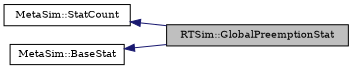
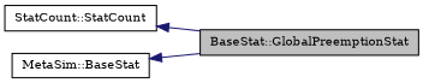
  digraph {
    fontname="DejaVu Serif"
    rankdir=LR
    node [color=black fillcolor=white fontname="DejaVu Serif" fontsize=10 shape=record style=filled]
    edge [color=midnightblue dir=back fontname="DejaVu Serif" fontsize=10 labelfontname=Helvetica labelfontsize=10 style=solid]
-   n1 [fillcolor=grey75 fontcolor=black height=0.2 label="RTSim::GlobalPreemptionStat" width=0.4]
-   n2 [height=0.2 label="MetaSim::StatCount" width=0.4]
+   n1 [fillcolor=grey75 fontcolor=black height=0.2 label="BaseStat::GlobalPreemptionStat" width=0.4]
+   n2 [height=0.2 label="StatCount::StatCount" width=0.4]
    n3 [height=0.2 label="MetaSim::BaseStat" width=0.4]
    n2 -> n1
    n3 -> n1
  }
